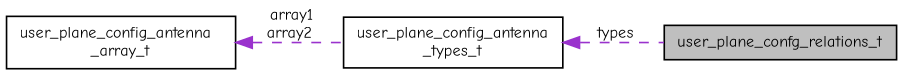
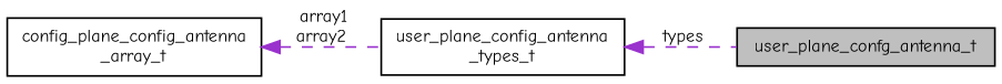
  digraph {
    fontname="Comic Neue"
    rankdir=LR
    node [color=black fontname="Comic Neue" fontsize=10 shape=record]
    edge [color=darkorchid3 dir=back fontname="Comic Neue" fontsize=10 labelfontname=Helvetica labelfontsize=10 style=dashed]
-   n1 [fillcolor=grey75 fontcolor=black height=0.2 label=user_plane_confg_relations_t style=filled width=0.4]
+   n1 [fillcolor=grey75 fontcolor=black height=0.2 label=user_plane_confg_antenna_t style=filled width=0.4]
    n2 [height=0.2 label="user_plane_config_antenna\l_types_t" width=0.4]
-   n3 [height=0.2 label="user_plane_config_antenna\l_array_t" width=0.4]
+   n3 [height=0.2 label="config_plane_config_antenna\l_array_t" width=0.4]
    n2 -> n1 [label=" types"]
    n3 -> n2 [label=" array1\narray2"]
  }
